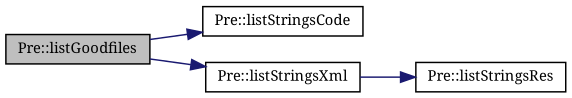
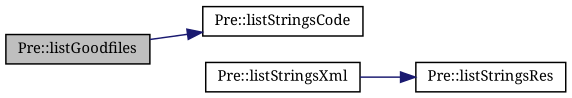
  digraph {
    fontname="Noto Serif"
    rankdir=LR
    node [color=black fillcolor=white fontname="Noto Serif" fontsize=10 shape=record style=filled]
    edge [color=midnightblue fontname="Noto Serif" fontsize=10 labelfontname=Helvetica labelfontsize=10 style=solid]
    n1 [fillcolor=grey75 fontcolor=black height=0.2 label="Pre::listGoodfiles" width=0.4]
    n2 [height=0.2 label="Pre::listStringsCode" width=0.4]
    n3 [height=0.2 label="Pre::listStringsXml" width=0.4]
    n4 [height=0.2 label="Pre::listStringsRes" width=0.4]
    n1 -> n2
-   n1 -> n3
    n3 -> n4
  }
